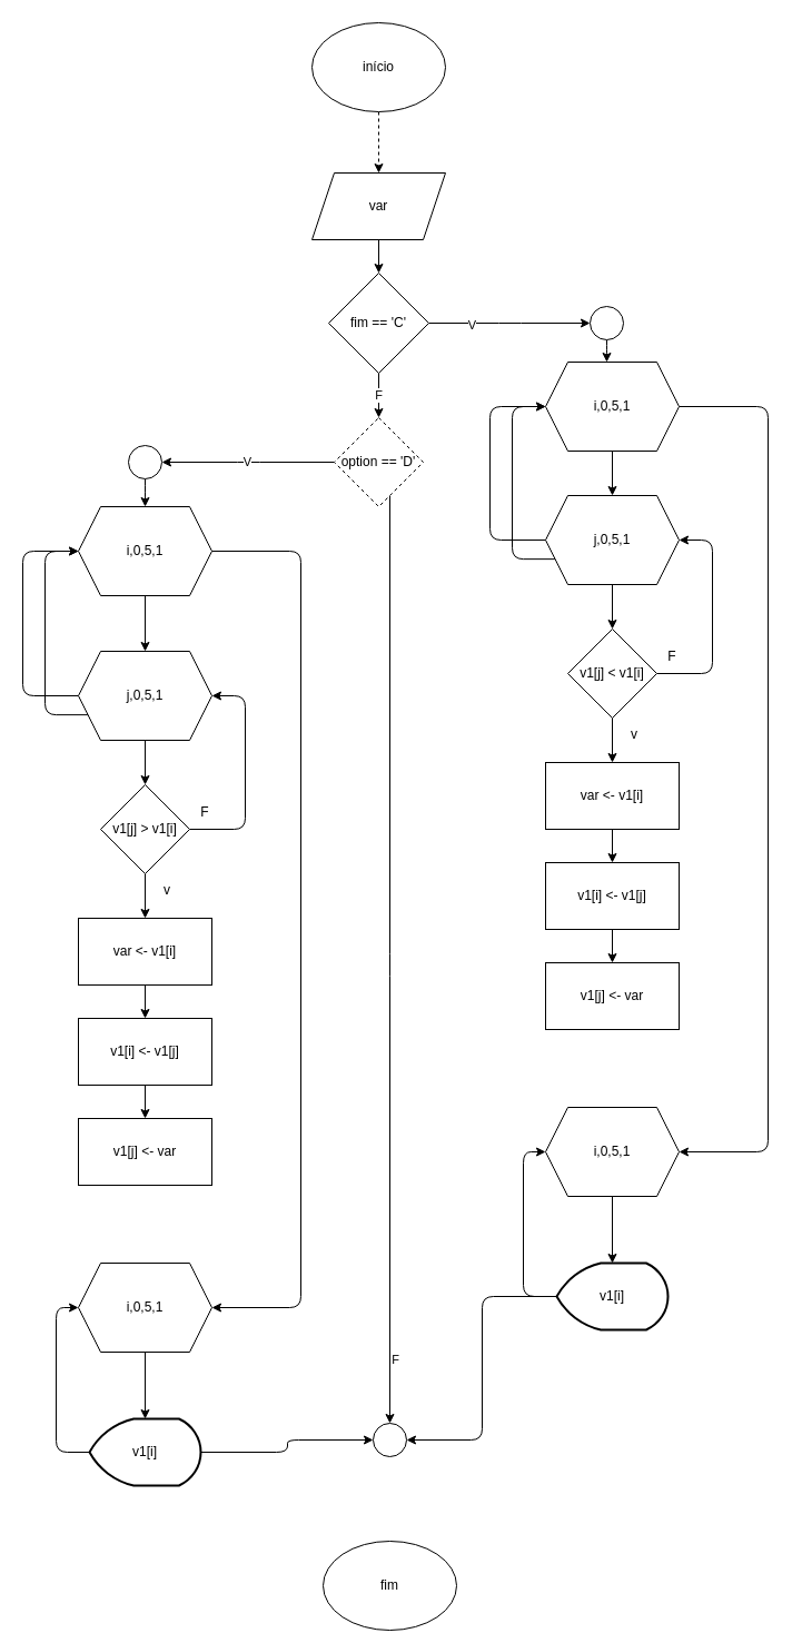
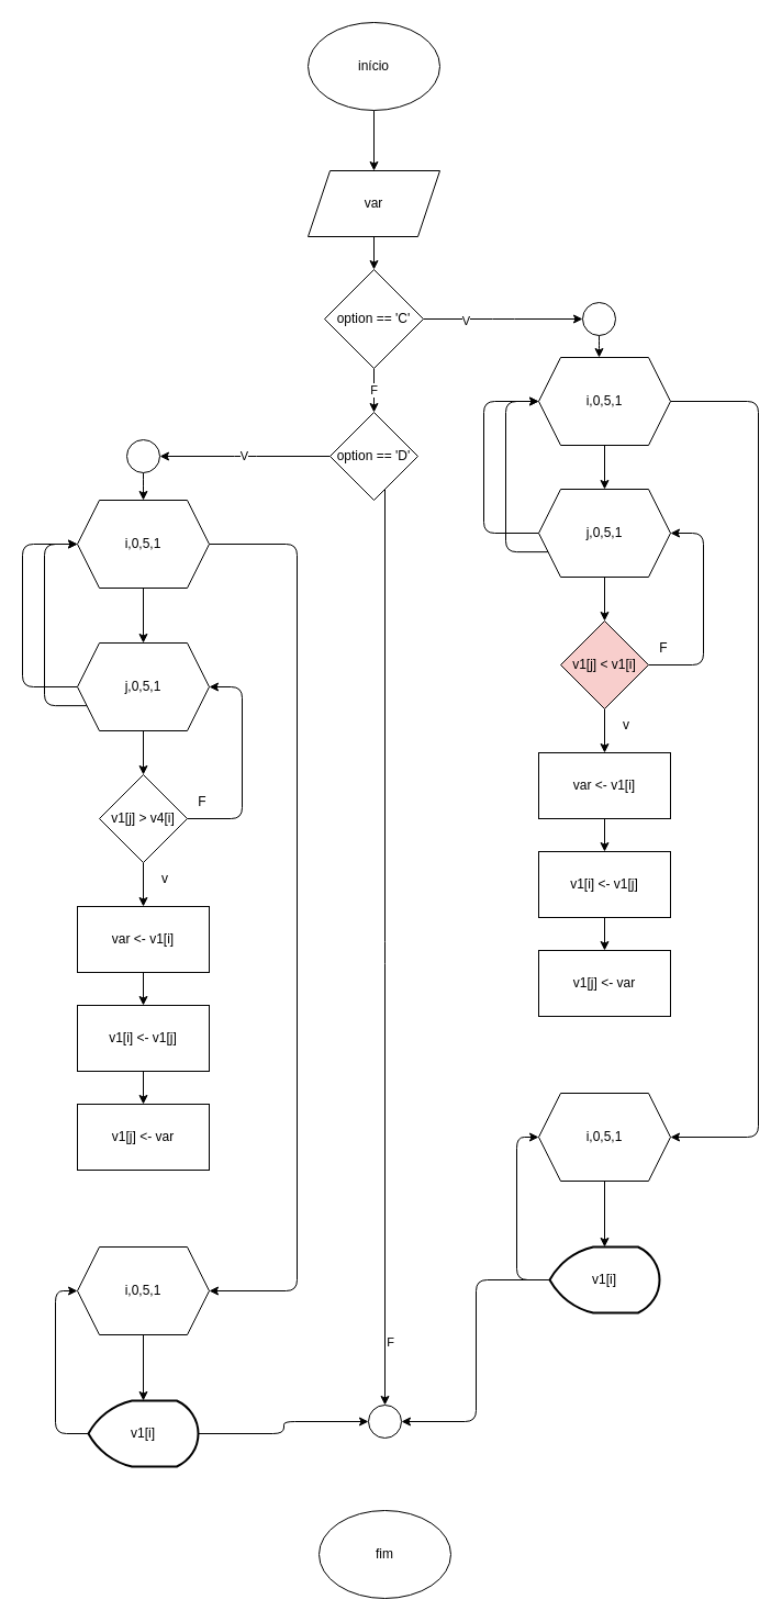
  <mxCell id="0" />
  <mxCell id="1" parent="0" />
- <mxCell id="2" value="" style="edgeStyle=none;html=1;dashed=1;" edge="1" parent="1" source="3" target="5"><mxGeometry relative="1" as="geometry" /></mxCell>
+ <mxCell id="2" value="" style="edgeStyle=none;html=1;" edge="1" parent="1" source="3" target="5"><mxGeometry relative="1" as="geometry" /></mxCell>
  <mxCell id="3" value="início" style="ellipse;whiteSpace=wrap;html=1;" vertex="1" parent="1"><mxGeometry x="280" y="20" width="120" height="80" as="geometry" /></mxCell>
  <mxCell id="4" value="" style="edgeStyle=none;html=1;" edge="1" parent="1" source="5" target="9"><mxGeometry relative="1" as="geometry" /></mxCell>
  <mxCell id="5" value="var" style="shape=parallelogram;perimeter=parallelogramPerimeter;whiteSpace=wrap;html=1;fixedSize=1;" vertex="1" parent="1"><mxGeometry x="280" y="155" width="120" height="60" as="geometry" /></mxCell>
  <mxCell id="6" value="F" style="edgeStyle=none;html=1;" edge="1" parent="1" source="9" target="13"><mxGeometry relative="1" as="geometry" /></mxCell>
  <mxCell id="7" style="edgeStyle=elbowEdgeStyle;html=1;exitX=1;exitY=0.5;exitDx=0;exitDy=0;" edge="1" parent="1" source="9"><mxGeometry relative="1" as="geometry"><mxPoint x="530" y="290" as="targetPoint" /></mxGeometry></mxCell>
  <mxCell id="8" value="V" style="edgeLabel;html=1;align=center;verticalAlign=middle;resizable=0;points=[];" vertex="1" connectable="0" parent="7"><mxGeometry x="-0.476" y="-1" relative="1" as="geometry"><mxPoint as="offset" /></mxGeometry></mxCell>
- <mxCell id="9" value="fim == 'C'" style="rhombus;whiteSpace=wrap;html=1;" vertex="1" parent="1"><mxGeometry x="295" y="245" width="90" height="90" as="geometry" /></mxCell>
+ <mxCell id="9" value="option == 'C'" style="rhombus;whiteSpace=wrap;html=1;" vertex="1" parent="1"><mxGeometry x="295" y="245" width="90" height="90" as="geometry" /></mxCell>
  <mxCell id="10" value="V" style="edgeStyle=elbowEdgeStyle;html=1;exitX=0;exitY=0.5;exitDx=0;exitDy=0;entryX=1;entryY=0.5;entryDx=0;entryDy=0;" edge="1" parent="1" source="13" target="61"><mxGeometry relative="1" as="geometry"><mxPoint x="260" y="415" as="targetPoint" /></mxGeometry></mxCell>
  <mxCell id="11" style="edgeStyle=elbowEdgeStyle;html=1;" edge="1" parent="1" source="13"><mxGeometry relative="1" as="geometry"><mxPoint x="350" y="1279" as="targetPoint" /></mxGeometry></mxCell>
  <mxCell id="12" value="F" style="edgeLabel;html=1;align=center;verticalAlign=middle;resizable=0;points=[];" vertex="1" connectable="0" parent="11"><mxGeometry x="0.861" y="4" relative="1" as="geometry"><mxPoint as="offset" /></mxGeometry></mxCell>
- <mxCell id="13" value="option == 'D'" style="rhombus;whiteSpace=wrap;html=1;dashed=1;" vertex="1" parent="1"><mxGeometry x="300" y="375" width="80" height="80" as="geometry" /></mxCell>
+ <mxCell id="13" value="option == 'D'" style="rhombus;whiteSpace=wrap;html=1;" vertex="1" parent="1"><mxGeometry x="300" y="375" width="80" height="80" as="geometry" /></mxCell>
  <mxCell id="14" value="" style="edgeStyle=none;html=1;" edge="1" parent="1" source="16" target="20"><mxGeometry relative="1" as="geometry" /></mxCell>
  <mxCell id="15" style="edgeStyle=elbowEdgeStyle;html=1;exitX=1;exitY=0.5;exitDx=0;exitDy=0;entryX=1;entryY=0.5;entryDx=0;entryDy=0;" edge="1" parent="1" source="16" target="32"><mxGeometry relative="1" as="geometry"><Array as="points"><mxPoint x="690" y="695" /></Array></mxGeometry></mxCell>
  <mxCell id="16" value="i,0,5,1" style="shape=hexagon;perimeter=hexagonPerimeter2;whiteSpace=wrap;html=1;fixedSize=1;" vertex="1" parent="1"><mxGeometry x="490" y="325" width="120" height="80" as="geometry" /></mxCell>
  <mxCell id="17" value="" style="edgeStyle=none;html=1;" edge="1" parent="1" source="20" target="23"><mxGeometry relative="1" as="geometry" /></mxCell>
  <mxCell id="18" style="edgeStyle=elbowEdgeStyle;html=1;exitX=0;exitY=0.75;exitDx=0;exitDy=0;entryX=0;entryY=0.5;entryDx=0;entryDy=0;" edge="1" parent="1" source="20" target="16"><mxGeometry relative="1" as="geometry"><Array as="points"><mxPoint x="460" y="435" /></Array></mxGeometry></mxCell>
  <mxCell id="19" style="edgeStyle=elbowEdgeStyle;html=1;exitX=0;exitY=0.5;exitDx=0;exitDy=0;entryX=0;entryY=0.5;entryDx=0;entryDy=0;" edge="1" parent="1" source="20" target="16"><mxGeometry relative="1" as="geometry"><Array as="points"><mxPoint x="440" y="415" /></Array></mxGeometry></mxCell>
  <mxCell id="20" value="j,0,5,1" style="shape=hexagon;perimeter=hexagonPerimeter2;whiteSpace=wrap;html=1;fixedSize=1;" vertex="1" parent="1"><mxGeometry x="490" y="445" width="120" height="80" as="geometry" /></mxCell>
  <mxCell id="21" style="edgeStyle=elbowEdgeStyle;html=1;exitX=1;exitY=0.5;exitDx=0;exitDy=0;entryX=1;entryY=0.5;entryDx=0;entryDy=0;" edge="1" parent="1" source="23" target="20"><mxGeometry relative="1" as="geometry"><Array as="points"><mxPoint x="640" y="545" /></Array></mxGeometry></mxCell>
  <mxCell id="22" value="" style="edgeStyle=none;html=1;" edge="1" parent="1" source="23" target="25"><mxGeometry relative="1" as="geometry" /></mxCell>
- <mxCell id="23" value="v1[j] &amp;lt; v1[i]" style="rhombus;whiteSpace=wrap;html=1;" vertex="1" parent="1"><mxGeometry x="510" y="565" width="80" height="80" as="geometry" /></mxCell>
+ <mxCell id="23" value="v1[j] &amp;lt; v1[i]" style="rhombus;whiteSpace=wrap;html=1;fillColor=#f8cecc;" vertex="1" parent="1"><mxGeometry x="510" y="565" width="80" height="80" as="geometry" /></mxCell>
  <mxCell id="24" value="" style="edgeStyle=none;html=1;" edge="1" parent="1" source="25" target="29"><mxGeometry relative="1" as="geometry" /></mxCell>
  <mxCell id="25" value="var &amp;lt;- v1[i]" style="whiteSpace=wrap;html=1;" vertex="1" parent="1"><mxGeometry x="490" y="685" width="120" height="60" as="geometry" /></mxCell>
  <mxCell id="26" value="v" style="text;html=1;strokeColor=none;fillColor=none;align=center;verticalAlign=middle;whiteSpace=wrap;rounded=0;" vertex="1" parent="1"><mxGeometry x="540" y="645" width="60" height="30" as="geometry" /></mxCell>
  <mxCell id="27" value="F" style="text;html=1;strokeColor=none;fillColor=none;align=center;verticalAlign=middle;whiteSpace=wrap;rounded=0;" vertex="1" parent="1"><mxGeometry x="574" y="575" width="60" height="30" as="geometry" /></mxCell>
  <mxCell id="28" value="" style="edgeStyle=none;html=1;" edge="1" parent="1" source="29" target="30"><mxGeometry relative="1" as="geometry" /></mxCell>
  <mxCell id="29" value="v1[i] &amp;lt;- v1[j]" style="whiteSpace=wrap;html=1;" vertex="1" parent="1"><mxGeometry x="490" y="775" width="120" height="60" as="geometry" /></mxCell>
  <mxCell id="30" value="v1[j] &amp;lt;- var" style="whiteSpace=wrap;html=1;" vertex="1" parent="1"><mxGeometry x="490" y="865" width="120" height="60" as="geometry" /></mxCell>
  <mxCell id="31" value="" style="edgeStyle=none;html=1;" edge="1" parent="1" source="32"><mxGeometry relative="1" as="geometry"><mxPoint x="550" y="1135" as="targetPoint" /></mxGeometry></mxCell>
  <mxCell id="32" value="i,0,5,1" style="shape=hexagon;perimeter=hexagonPerimeter2;whiteSpace=wrap;html=1;fixedSize=1;" vertex="1" parent="1"><mxGeometry x="490" y="995" width="120" height="80" as="geometry" /></mxCell>
  <mxCell id="33" style="edgeStyle=elbowEdgeStyle;html=1;exitX=0;exitY=0.5;exitDx=0;exitDy=0;exitPerimeter=0;entryX=0;entryY=0.5;entryDx=0;entryDy=0;" edge="1" parent="1" source="35" target="32"><mxGeometry relative="1" as="geometry"><Array as="points"><mxPoint x="470" y="1105" /></Array></mxGeometry></mxCell>
  <mxCell id="34" style="edgeStyle=elbowEdgeStyle;html=1;entryX=1;entryY=0.5;entryDx=0;entryDy=0;" edge="1" parent="1" source="35" target="62"><mxGeometry relative="1" as="geometry" /></mxCell>
  <mxCell id="35" value="v1[i]" style="strokeWidth=2;html=1;shape=mxgraph.flowchart.display;whiteSpace=wrap;" vertex="1" parent="1"><mxGeometry x="500" y="1135" width="100" height="60" as="geometry" /></mxCell>
  <mxCell id="36" value="" style="edgeStyle=elbowEdgeStyle;html=1;" edge="1" parent="1" source="37" target="16"><mxGeometry relative="1" as="geometry" /></mxCell>
  <mxCell id="37" value="" style="ellipse;whiteSpace=wrap;html=1;aspect=fixed;" vertex="1" parent="1"><mxGeometry x="530" y="275" width="30" height="30" as="geometry" /></mxCell>
  <mxCell id="38" value="" style="edgeStyle=none;html=1;" edge="1" parent="1" source="40" target="44"><mxGeometry relative="1" as="geometry" /></mxCell>
  <mxCell id="39" style="edgeStyle=elbowEdgeStyle;html=1;exitX=1;exitY=0.5;exitDx=0;exitDy=0;entryX=1;entryY=0.5;entryDx=0;entryDy=0;" edge="1" parent="1" source="40" target="56"><mxGeometry relative="1" as="geometry"><Array as="points"><mxPoint x="270" y="835" /></Array></mxGeometry></mxCell>
  <mxCell id="40" value="i,0,5,1" style="shape=hexagon;perimeter=hexagonPerimeter2;whiteSpace=wrap;html=1;fixedSize=1;" vertex="1" parent="1"><mxGeometry x="70" y="455" width="120" height="80" as="geometry" /></mxCell>
  <mxCell id="41" value="" style="edgeStyle=none;html=1;" edge="1" parent="1" source="44" target="47"><mxGeometry relative="1" as="geometry" /></mxCell>
  <mxCell id="42" style="edgeStyle=elbowEdgeStyle;html=1;exitX=0;exitY=0.75;exitDx=0;exitDy=0;entryX=0;entryY=0.5;entryDx=0;entryDy=0;" edge="1" parent="1" source="44" target="40"><mxGeometry relative="1" as="geometry"><Array as="points"><mxPoint x="40" y="575" /></Array></mxGeometry></mxCell>
  <mxCell id="43" style="edgeStyle=elbowEdgeStyle;html=1;exitX=0;exitY=0.5;exitDx=0;exitDy=0;entryX=0;entryY=0.5;entryDx=0;entryDy=0;" edge="1" parent="1" source="44" target="40"><mxGeometry relative="1" as="geometry"><Array as="points"><mxPoint x="20" y="555" /></Array></mxGeometry></mxCell>
  <mxCell id="44" value="j,0,5,1" style="shape=hexagon;perimeter=hexagonPerimeter2;whiteSpace=wrap;html=1;fixedSize=1;" vertex="1" parent="1"><mxGeometry x="70" y="585" width="120" height="80" as="geometry" /></mxCell>
  <mxCell id="45" style="edgeStyle=elbowEdgeStyle;html=1;exitX=1;exitY=0.5;exitDx=0;exitDy=0;entryX=1;entryY=0.5;entryDx=0;entryDy=0;" edge="1" parent="1" source="47" target="44"><mxGeometry relative="1" as="geometry"><Array as="points"><mxPoint x="220" y="685" /></Array></mxGeometry></mxCell>
  <mxCell id="46" value="" style="edgeStyle=none;html=1;" edge="1" parent="1" source="47" target="49"><mxGeometry relative="1" as="geometry" /></mxCell>
- <mxCell id="47" value="v1[j] &amp;gt; v1[i]" style="rhombus;whiteSpace=wrap;html=1;" vertex="1" parent="1"><mxGeometry x="90" y="705" width="80" height="80" as="geometry" /></mxCell>
+ <mxCell id="47" value="v1[j] &amp;gt; v4[i]" style="rhombus;whiteSpace=wrap;html=1;" vertex="1" parent="1"><mxGeometry x="90" y="705" width="80" height="80" as="geometry" /></mxCell>
  <mxCell id="48" value="" style="edgeStyle=none;html=1;" edge="1" parent="1" source="49" target="53"><mxGeometry relative="1" as="geometry" /></mxCell>
  <mxCell id="49" value="var &amp;lt;- v1[i]" style="whiteSpace=wrap;html=1;" vertex="1" parent="1"><mxGeometry x="70" y="825" width="120" height="60" as="geometry" /></mxCell>
  <mxCell id="50" value="v" style="text;html=1;strokeColor=none;fillColor=none;align=center;verticalAlign=middle;whiteSpace=wrap;rounded=0;" vertex="1" parent="1"><mxGeometry x="120" y="785" width="60" height="30" as="geometry" /></mxCell>
  <mxCell id="51" value="F" style="text;html=1;strokeColor=none;fillColor=none;align=center;verticalAlign=middle;whiteSpace=wrap;rounded=0;" vertex="1" parent="1"><mxGeometry x="154" y="715" width="60" height="30" as="geometry" /></mxCell>
  <mxCell id="52" value="" style="edgeStyle=none;html=1;" edge="1" parent="1" source="53" target="54"><mxGeometry relative="1" as="geometry" /></mxCell>
  <mxCell id="53" value="v1[i] &amp;lt;- v1[j]" style="whiteSpace=wrap;html=1;" vertex="1" parent="1"><mxGeometry x="70" y="915" width="120" height="60" as="geometry" /></mxCell>
  <mxCell id="54" value="v1[j] &amp;lt;- var" style="whiteSpace=wrap;html=1;" vertex="1" parent="1"><mxGeometry x="70" y="1005" width="120" height="60" as="geometry" /></mxCell>
  <mxCell id="55" value="" style="edgeStyle=none;html=1;" edge="1" parent="1" source="56"><mxGeometry relative="1" as="geometry"><mxPoint x="130" y="1275" as="targetPoint" /></mxGeometry></mxCell>
  <mxCell id="56" value="i,0,5,1" style="shape=hexagon;perimeter=hexagonPerimeter2;whiteSpace=wrap;html=1;fixedSize=1;" vertex="1" parent="1"><mxGeometry x="70" y="1135" width="120" height="80" as="geometry" /></mxCell>
  <mxCell id="57" style="edgeStyle=elbowEdgeStyle;html=1;exitX=0;exitY=0.5;exitDx=0;exitDy=0;exitPerimeter=0;entryX=0;entryY=0.5;entryDx=0;entryDy=0;" edge="1" parent="1" source="59" target="56"><mxGeometry relative="1" as="geometry"><Array as="points"><mxPoint x="50" y="1245" /></Array></mxGeometry></mxCell>
  <mxCell id="58" style="edgeStyle=elbowEdgeStyle;html=1;exitX=1;exitY=0.5;exitDx=0;exitDy=0;exitPerimeter=0;entryX=0;entryY=0.5;entryDx=0;entryDy=0;" edge="1" parent="1" source="59" target="62"><mxGeometry relative="1" as="geometry" /></mxCell>
  <mxCell id="59" value="v1[i]" style="strokeWidth=2;html=1;shape=mxgraph.flowchart.display;whiteSpace=wrap;" vertex="1" parent="1"><mxGeometry x="80" y="1275" width="100" height="60" as="geometry" /></mxCell>
  <mxCell id="60" value="" style="edgeStyle=elbowEdgeStyle;html=1;" edge="1" parent="1" source="61" target="40"><mxGeometry relative="1" as="geometry" /></mxCell>
  <mxCell id="61" value="" style="ellipse;whiteSpace=wrap;html=1;aspect=fixed;" vertex="1" parent="1"><mxGeometry x="115" y="400" width="30" height="30" as="geometry" /></mxCell>
  <mxCell id="62" value="" style="ellipse;whiteSpace=wrap;html=1;aspect=fixed;" vertex="1" parent="1"><mxGeometry x="335" y="1279" width="30" height="30" as="geometry" /></mxCell>
- <mxCell id="63" value="fim" style="ellipse;whiteSpace=wrap;html=1;" vertex="1" parent="1"><mxGeometry x="290" y="1385" width="120" height="80" as="geometry" /></mxCell>
+ <mxCell id="63" value="fim" style="ellipse;whiteSpace=wrap;html=1;" vertex="1" parent="1"><mxGeometry x="290" y="1375" width="120" height="80" as="geometry" /></mxCell>
